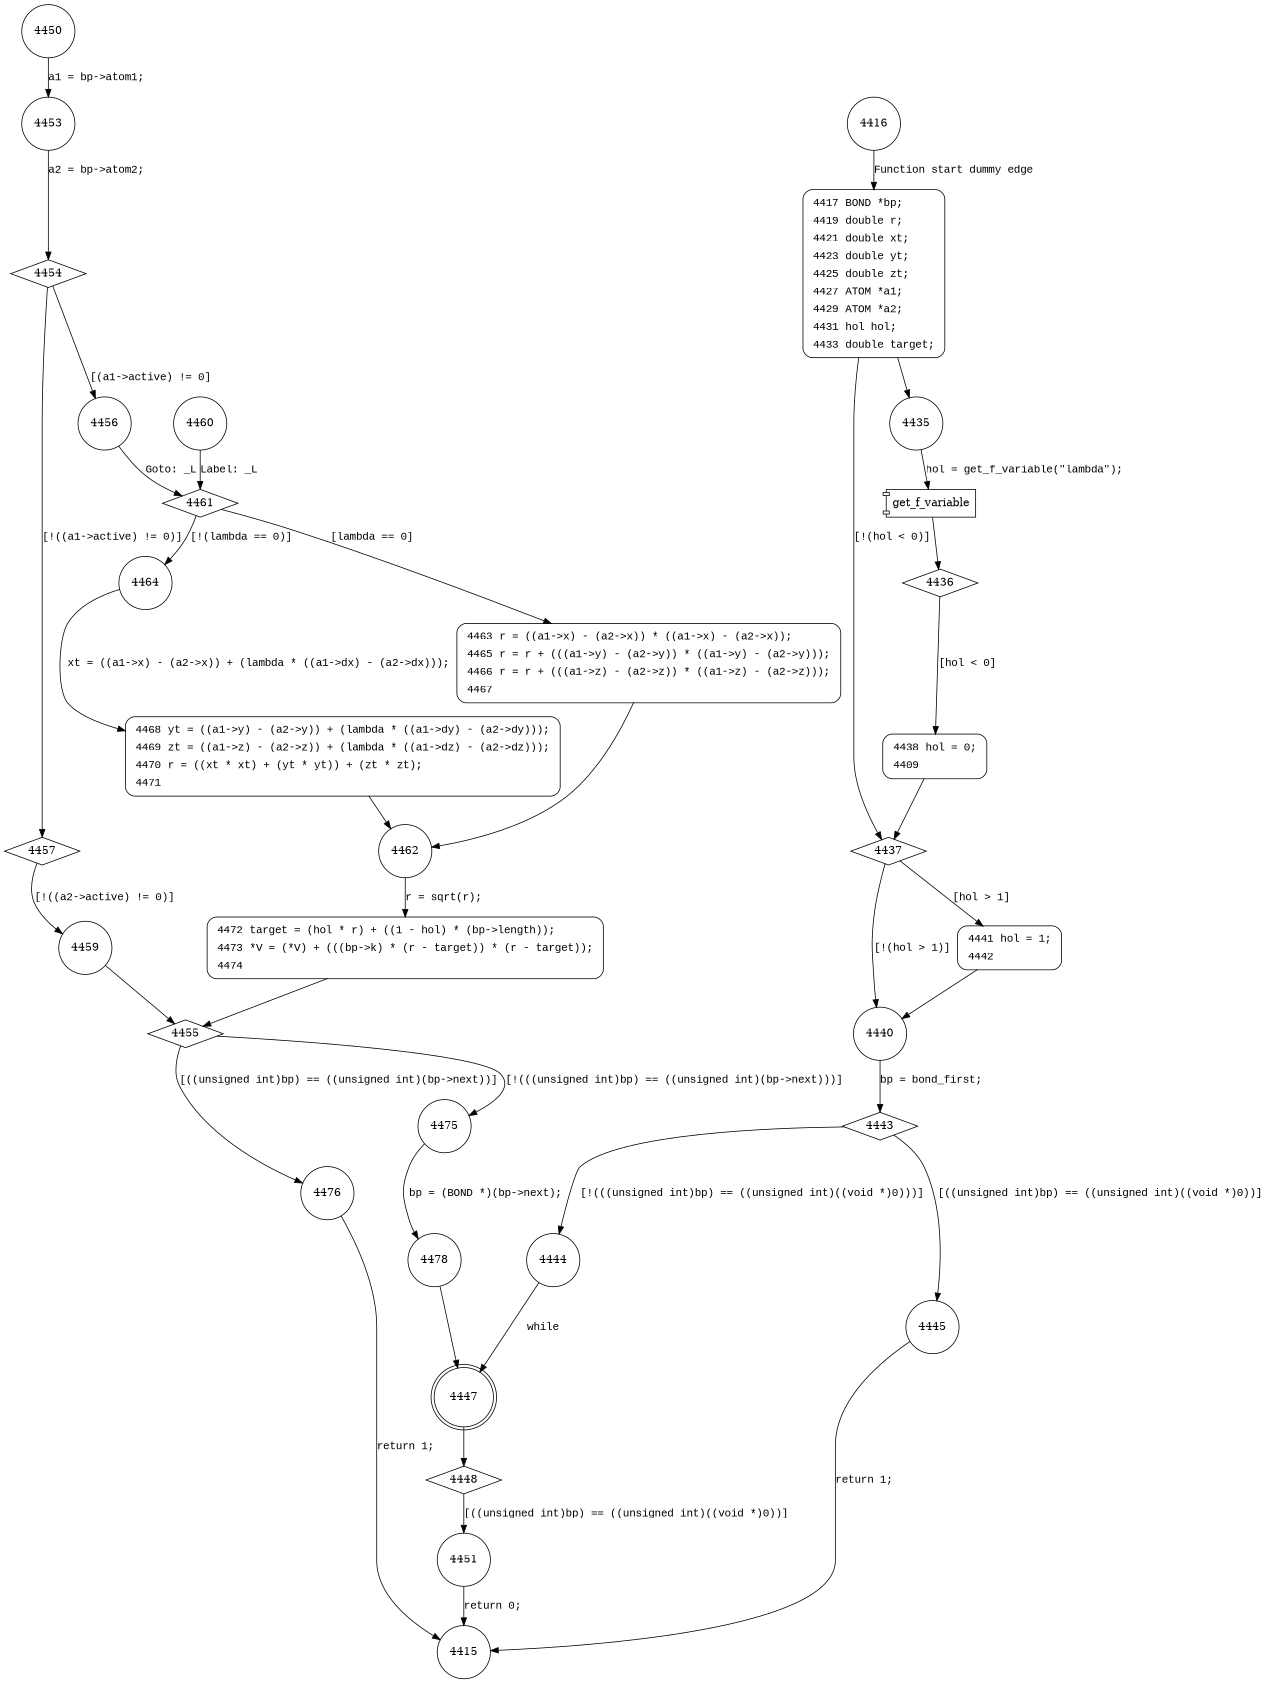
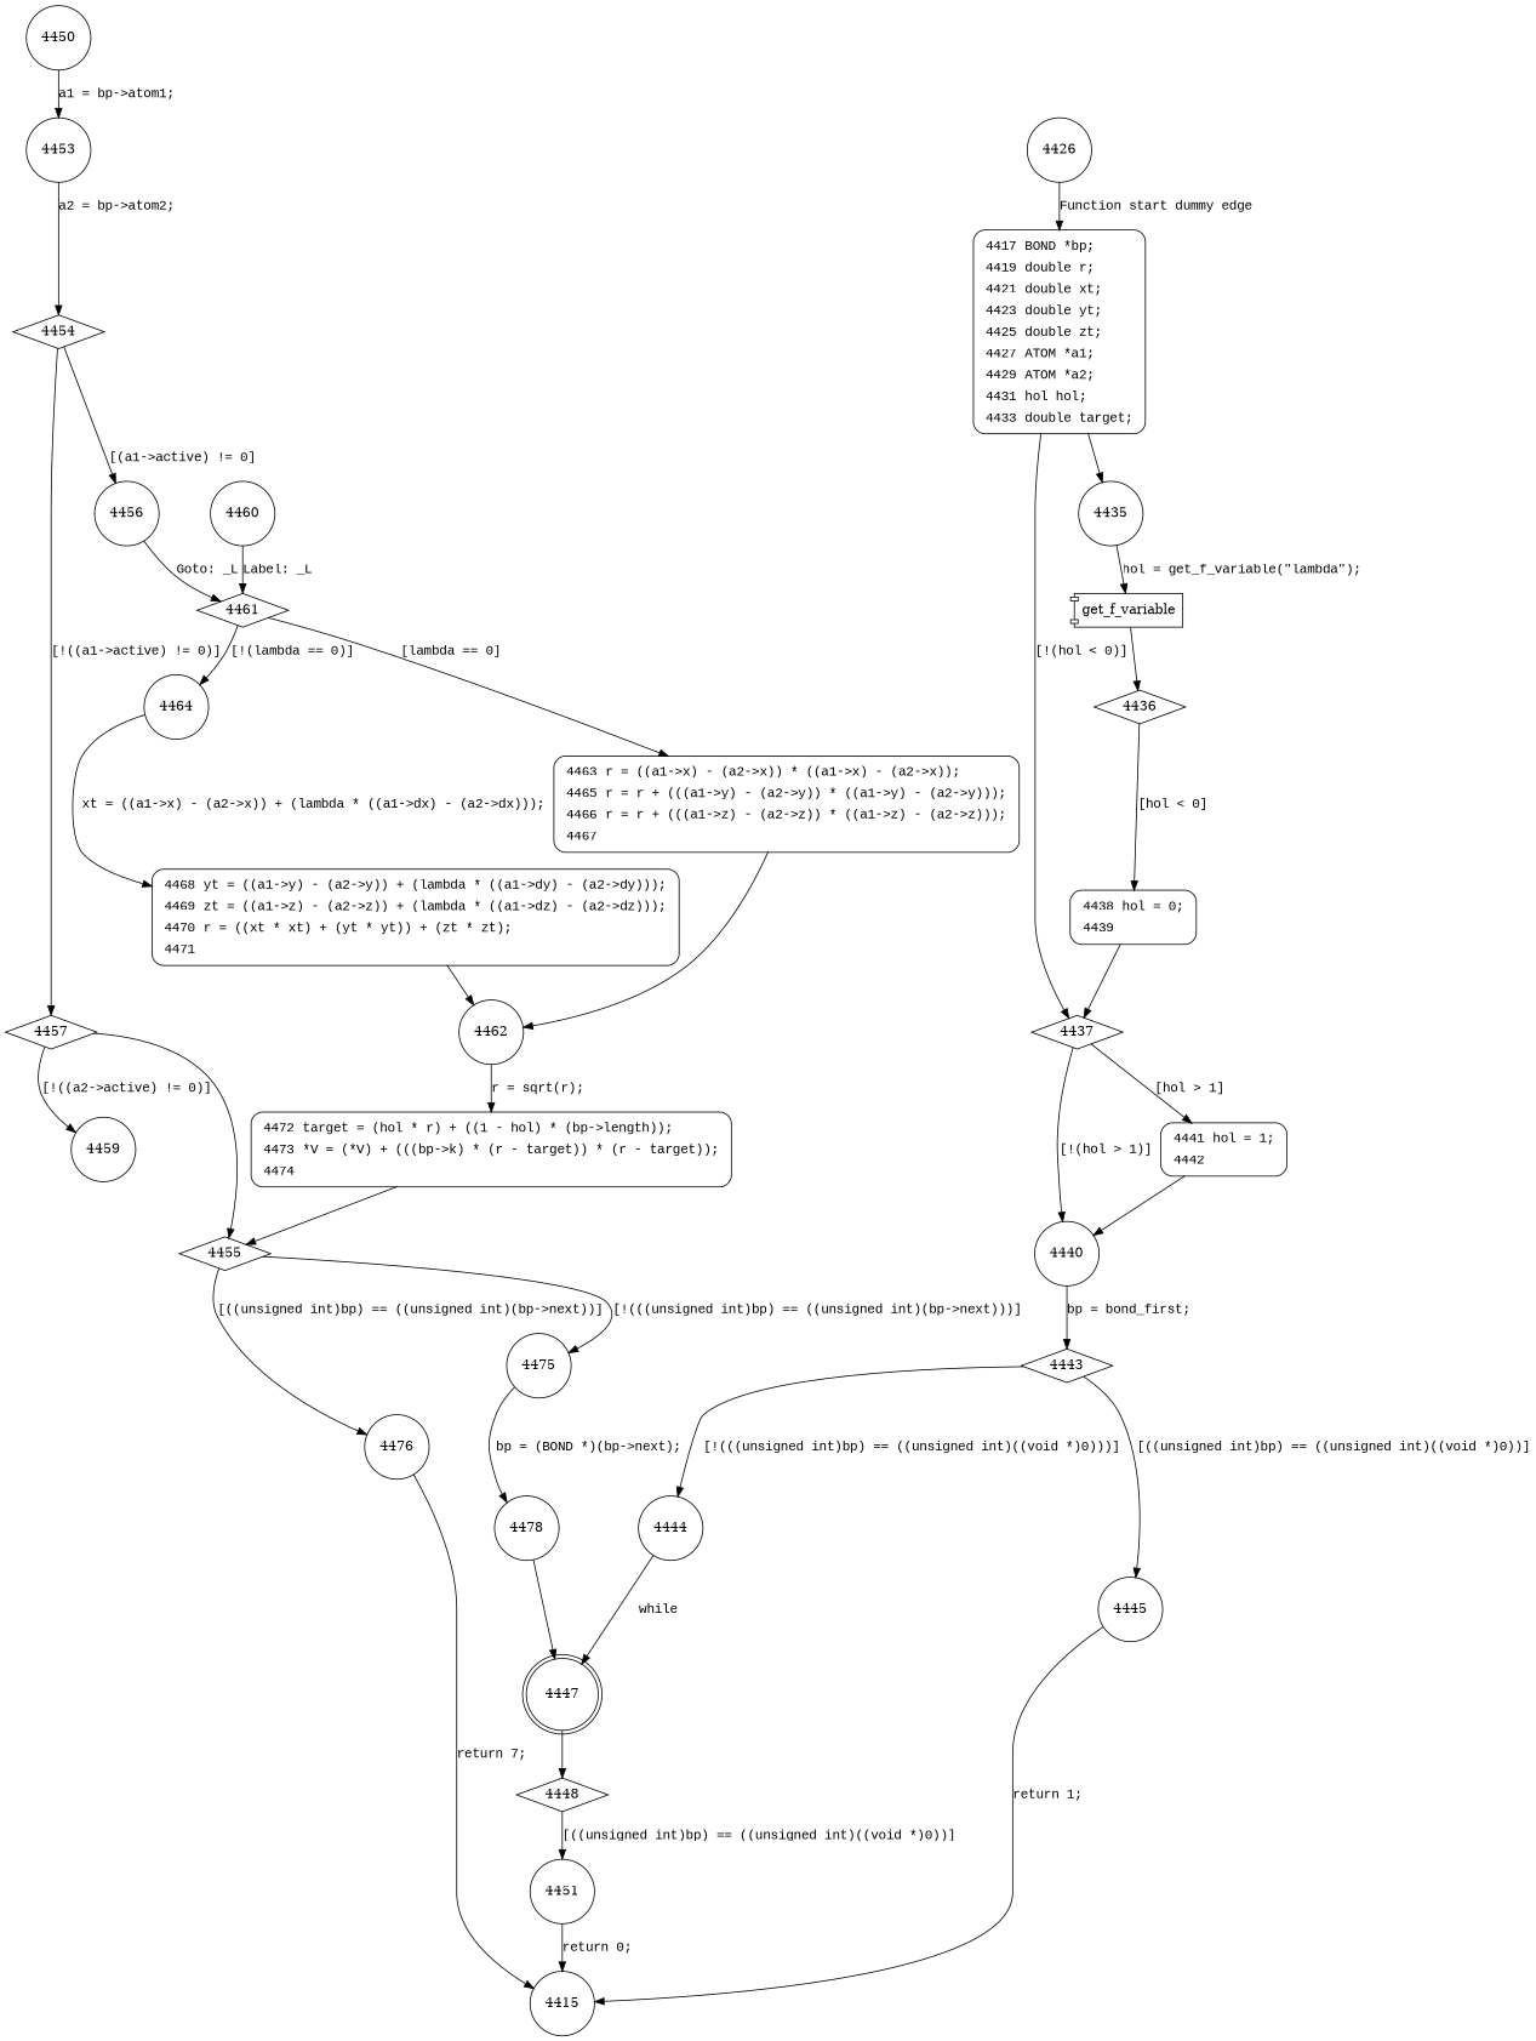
  digraph {
    node [shape=circle]
    edge [fontname="Courier New"]
    n1 [fillcolor=white fontname="Courier New" label=<<table border="0" cellborder="0" cellpadding="3" bgcolor="white"><tr><td align="right">4417</td><td align="left">BOND *bp;</td></tr><tr><td align="right">4419</td><td align="left">double r;</td></tr><tr><td align="right">4421</td><td align="left">double xt;</td></tr><tr><td align="right">4423</td><td align="left">double yt;</td></tr><tr><td align="right">4425</td><td align="left">double zt;</td></tr><tr><td align="right">4427</td><td align="left">ATOM *a1;</td></tr><tr><td align="right">4429</td><td align="left">ATOM *a2;</td></tr><tr><td align="right">4431</td><td align="left">hol hol;</td></tr><tr><td align="right">4433</td><td align="left">double target;</td></tr></table>> penwidth=1 shape=Mrecord style="filled,bold"]
-   4416
+   4416 [label=4426]
    4435
    4437 [shape=diamond]
    n5 [label=get_f_variable shape=component]
    4436 [shape=diamond]
-   n7 [fillcolor=white fontname="Courier New" label=<<table border="0" cellborder="0" cellpadding="3" bgcolor="white"><tr><td align="right">4438</td><td align="left">hol = 0;</td></tr><tr><td align="right">4409</td><td align="left"></td></tr></table>> penwidth=1 shape=Mrecord style="filled,bold"]
+   n7 [fillcolor=white fontname="Courier New" label=<<table border="0" cellborder="0" cellpadding="3" bgcolor="white"><tr><td align="right">4438</td><td align="left">hol = 0;</td></tr><tr><td align="right">4439</td><td align="left"></td></tr></table>> penwidth=1 shape=Mrecord style="filled,bold"]
    4440
    n9 [fillcolor=white fontname="Courier New" label=<<table border="0" cellborder="0" cellpadding="3" bgcolor="white"><tr><td align="right">4441</td><td align="left">hol = 1;</td></tr><tr><td align="right">4442</td><td align="left"></td></tr></table>> penwidth=1 shape=Mrecord style="filled,bold"]
    4443 [shape=diamond]
    4444
    4445
    4447 [shape=doublecircle]
    4415
    4448 [shape=diamond]
    4451
    4450
    4453
    4454 [shape=diamond]
    4457 [shape=diamond]
    4456
    4459
    4461 [shape=diamond]
    4455 [shape=diamond]
    4460
    4464
    n27 [fillcolor=white fontname="Courier New" label=<<table border="0" cellborder="0" cellpadding="3" bgcolor="white"><tr><td align="right">4463</td><td align="left">r = ((a1-&gt;x) - (a2-&gt;x)) * ((a1-&gt;x) - (a2-&gt;x));</td></tr><tr><td align="right">4465</td><td align="left">r = r + (((a1-&gt;y) - (a2-&gt;y)) * ((a1-&gt;y) - (a2-&gt;y)));</td></tr><tr><td align="right">4466</td><td align="left">r = r + (((a1-&gt;z) - (a2-&gt;z)) * ((a1-&gt;z) - (a2-&gt;z)));</td></tr><tr><td align="right">4467</td><td align="left"></td></tr></table>> penwidth=1 shape=Mrecord style="filled,bold"]
    n28 [fillcolor=white fontname="Courier New" label=<<table border="0" cellborder="0" cellpadding="3" bgcolor="white"><tr><td align="right">4468</td><td align="left">yt = ((a1-&gt;y) - (a2-&gt;y)) + (lambda * ((a1-&gt;dy) - (a2-&gt;dy)));</td></tr><tr><td align="right">4469</td><td align="left">zt = ((a1-&gt;z) - (a2-&gt;z)) + (lambda * ((a1-&gt;dz) - (a2-&gt;dz)));</td></tr><tr><td align="right">4470</td><td align="left">r = ((xt * xt) + (yt * yt)) + (zt * zt);</td></tr><tr><td align="right">4471</td><td align="left"></td></tr></table>> penwidth=1 shape=Mrecord style="filled,bold"]
    4462
    n30 [fillcolor=white fontname="Courier New" label=<<table border="0" cellborder="0" cellpadding="3" bgcolor="white"><tr><td align="right">4472</td><td align="left">target = (hol * r) + ((1 - hol) * (bp-&gt;length));</td></tr><tr><td align="right">4473</td><td align="left">*V = (*V) + (((bp-&gt;k) * (r - target)) * (r - target));</td></tr><tr><td align="right">4474</td><td align="left"></td></tr></table>> penwidth=1 shape=Mrecord style="filled,bold"]
    4475
    4476
    4478
    n1 -> 4435 [fontname=""]
    n1 -> 4437 [label="[!(hol < 0)]"]
    4416 -> n1 [label="Function start dummy edge"]
    4435 -> n5 [label="hol = get_f_variable(\"lambda\");"]
    4437 -> 4440 [label="[!(hol > 1)]"]
    4437 -> n9 [label="[hol > 1]"]
    n5 -> 4436
    4436 -> n7 [label="[hol < 0]"]
    n7 -> 4437 [fontname=""]
    4440 -> 4443 [label="bp = bond_first;"]
    n9 -> 4440 [fontname=""]
    4443 -> 4444 [label="[!(((unsigned int)bp) == ((unsigned int)((void *)0)))]"]
    4443 -> 4445 [label="[((unsigned int)bp) == ((unsigned int)((void *)0))]"]
    4444 -> 4447 [label=while]
    4445 -> 4415 [label="return 1;"]
    4447 -> 4448
    4448 -> 4451 [label="[((unsigned int)bp) == ((unsigned int)((void *)0))]"]
    4451 -> 4415 [label="return 0;"]
    4450 -> 4453 [label="a1 = bp->atom1;"]
    4453 -> 4454 [label="a2 = bp->atom2;"]
    4454 -> 4457 [label="[!((a1->active) != 0)]"]
    4454 -> 4456 [label="[(a1->active) != 0]"]
    4457 -> 4459 [label="[!((a2->active) != 0)]"]
    4456 -> 4461 [label="Goto: _L"]
-   4459 -> 4455
+   4457 -> 4455
    4461 -> 4464 [label="[!(lambda == 0)]"]
    4461 -> n27 [label="[lambda == 0]"]
    4455 -> 4475 [label="[!(((unsigned int)bp) == ((unsigned int)(bp->next)))]"]
    4455 -> 4476 [label="[((unsigned int)bp) == ((unsigned int)(bp->next))]"]
    4460 -> 4461 [label="Label: _L"]
    4464 -> n28 [label="xt = ((a1->x) - (a2->x)) + (lambda * ((a1->dx) - (a2->dx)));"]
    n27 -> 4462 [fontname=""]
    n28 -> 4462 [fontname=""]
    4462 -> n30 [label="r = sqrt(r);"]
    n30 -> 4455 [fontname=""]
    4475 -> 4478 [label="bp = (BOND *)(bp->next);"]
-   4476 -> 4415 [label="return 1;"]
+   4476 -> 4415 [label="return 7;"]
    4478 -> 4447
  }
